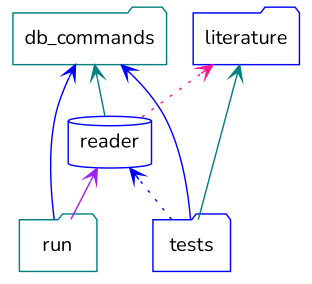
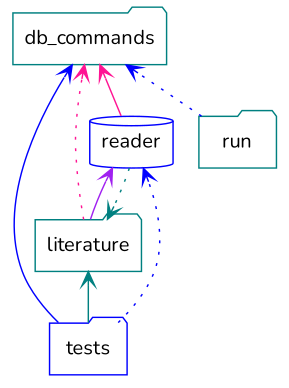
  digraph {
    fontname=Nunito
    rankdir=BT
    node [color=blue fontname=Nunito shape=folder]
    edge [arrowhead=open arrowtail=none color=blue fontname=Nunito style=solid]
    n1 [color=teal label=db_commands]
-   n2 [label=literature]
+   n2 [color=teal label=literature]
    n3 [label=reader shape=cylinder]
    n4 [color=teal label=run]
    n5 [label=tests]
-   n4 -> n3 [color=purple]
-   n3 -> n1 [color=teal]
-   n3 -> n2 [color=deeppink style=dotted]
-   n4 -> n1
+   n2 -> n1 [color=deeppink style=dotted]
+   n2 -> n3 [color=purple]
+   n3 -> n1 [color=deeppink]
+   n3 -> n2 [color=teal style=dotted]
+   n4 -> n1 [style=dotted]
    n5 -> n1
    n5 -> n2 [color=teal]
    n5 -> n3 [style=dotted]
  }
